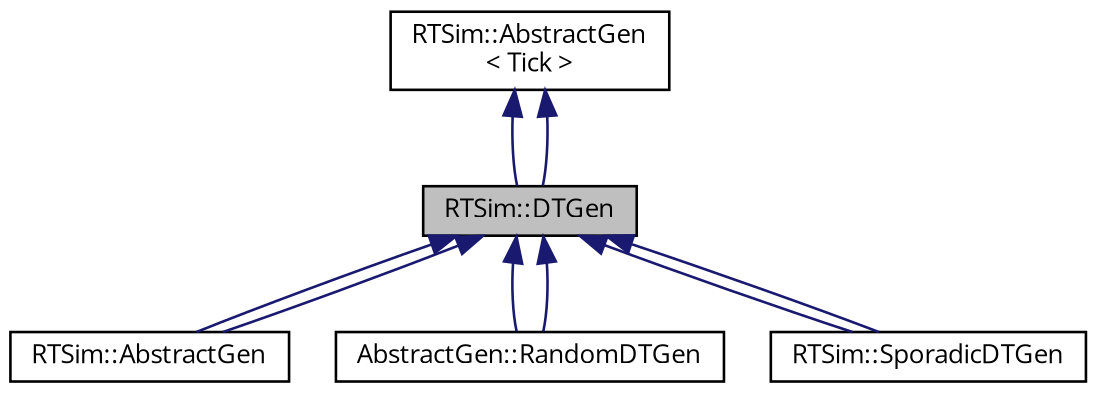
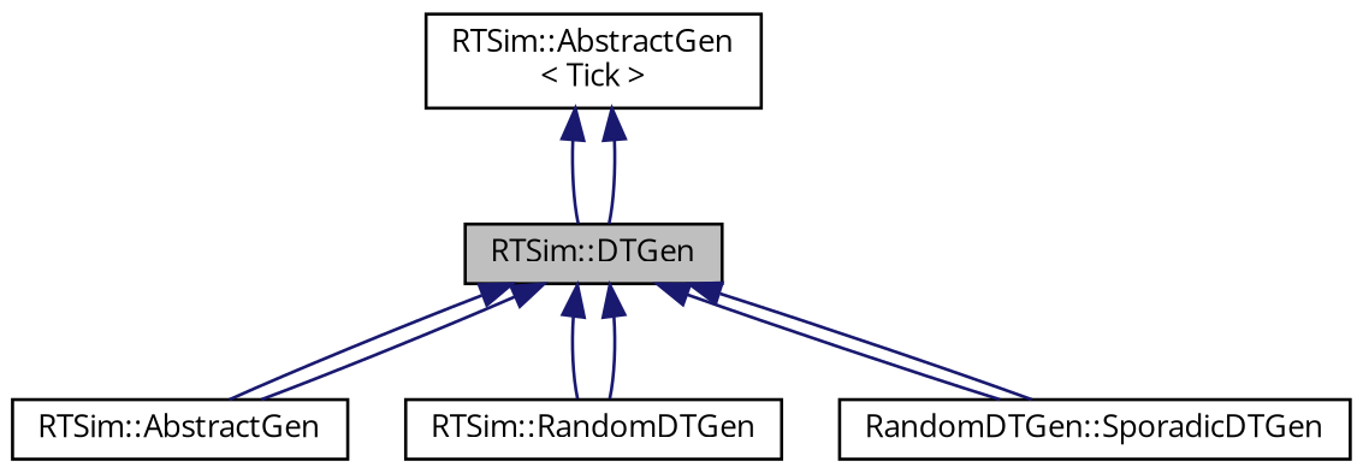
  digraph {
    fontname="Open Sans"
    node [color=black fillcolor=white fontname="Open Sans" fontsize=10 shape=record style=filled]
    edge [color=midnightblue dir=back fontname="Open Sans" fontsize=10 labelfontname=Helvetica labelfontsize=10 style=solid]
    n1 [fillcolor=grey75 fontcolor=black height=0.2 label="RTSim::DTGen" width=0.4]
    n2 [height=0.2 label="RTSim::AbstractGen" width=0.4]
-   n3 [height=0.2 label="AbstractGen::RandomDTGen" width=0.4]
-   n4 [height=0.2 label="RTSim::SporadicDTGen" width=0.4]
+   n3 [height=0.2 label="RTSim::RandomDTGen" width=0.4]
+   n4 [height=0.2 label="RandomDTGen::SporadicDTGen" width=0.4]
    n5 [height=0.2 label="RTSim::AbstractGen\l\< Tick \>" width=0.4]
    n1 -> n2
    n1 -> n2
    n1 -> n3
    n1 -> n3
    n1 -> n4
    n1 -> n4
    n5 -> n1
    n5 -> n1
  }
